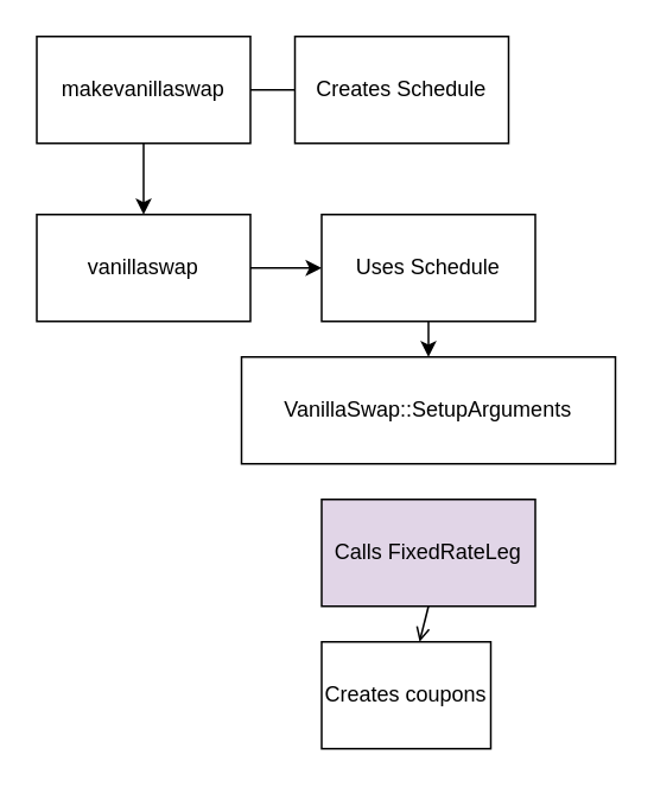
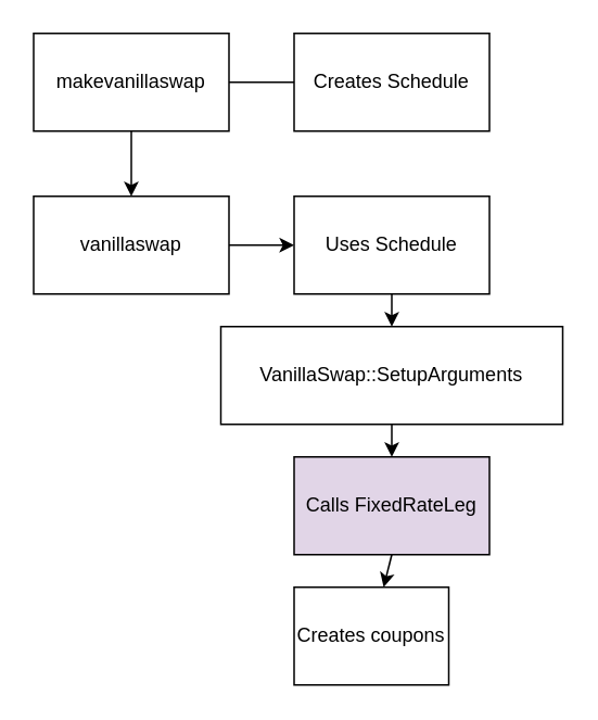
  <mxCell id="0" />
  <mxCell id="1" parent="0" />
  <mxCell id="2" value="&lt;div&gt;makevanillaswap&lt;/div&gt;" style="rounded=0;whiteSpace=wrap;html=1;" parent="1" vertex="1"><mxGeometry x="20" y="20" width="120" height="60" as="geometry" /></mxCell>
  <mxCell id="3" value="" style="endArrow=none;html=1;rounded=0;exitX=1;exitY=0.5;exitDx=0;exitDy=0;" parent="1" source="2" target="4" edge="1"><mxGeometry width="50" height="50" relative="1" as="geometry"><mxPoint x="140" y="79.66" as="sourcePoint" /><mxPoint x="210" y="80" as="targetPoint" /></mxGeometry></mxCell>
- <mxCell id="4" value="&lt;div&gt;Creates Schedule&lt;/div&gt;" style="rounded=0;whiteSpace=wrap;html=1;" parent="1" vertex="1"><mxGeometry x="165" y="20" width="120" height="60" as="geometry" /></mxCell>
+ <mxCell id="4" value="&lt;div&gt;Creates Schedule&lt;/div&gt;" style="rounded=0;whiteSpace=wrap;html=1;" parent="1" vertex="1"><mxGeometry x="180" y="20" width="120" height="60" as="geometry" /></mxCell>
  <mxCell id="5" value="vanillaswap" style="rounded=0;whiteSpace=wrap;html=1;" parent="1" vertex="1"><mxGeometry x="20" y="120" width="120" height="60" as="geometry" /></mxCell>
  <mxCell id="6" value="" style="endArrow=classic;html=1;rounded=0;" parent="1" target="7" edge="1"><mxGeometry width="50" height="50" relative="1" as="geometry"><mxPoint x="140" y="150" as="sourcePoint" /><mxPoint x="210" y="150" as="targetPoint" /></mxGeometry></mxCell>
  <mxCell id="7" value="Uses Schedule" style="rounded=0;whiteSpace=wrap;html=1;" parent="1" vertex="1"><mxGeometry x="180" y="120" width="120" height="60" as="geometry" /></mxCell>
+ <mxCell id="8" value="" style="endArrow=classic;html=1;rounded=0;exitX=0.5;exitY=1;exitDx=0;exitDy=0;" parent="1" source="13" target="9" edge="1"><mxGeometry width="50" height="50" relative="1" as="geometry"><mxPoint x="130" y="110" as="sourcePoint" /><mxPoint x="180" y="60" as="targetPoint" /></mxGeometry></mxCell>
  <mxCell id="9" value="Calls FixedRateLeg" style="rounded=0;whiteSpace=wrap;html=1;fillColor=#e1d5e7;" parent="1" vertex="1"><mxGeometry x="180" y="280" width="120" height="60" as="geometry" /></mxCell>
  <mxCell id="10" value="" style="endArrow=classic;html=1;rounded=0;" parent="1" target="5" edge="1"><mxGeometry width="50" height="50" relative="1" as="geometry"><mxPoint x="80" y="80" as="sourcePoint" /><mxPoint x="130" y="30" as="targetPoint" /></mxGeometry></mxCell>
- <mxCell id="11" value="" style="endArrow=open;html=1;rounded=0;exitX=0.5;exitY=1;exitDx=0;exitDy=0;" parent="1" source="9" target="12" edge="1"><mxGeometry width="50" height="50" relative="1" as="geometry"><mxPoint x="239.66" y="260" as="sourcePoint" /><mxPoint x="239.66" y="320" as="targetPoint" /></mxGeometry></mxCell>
+ <mxCell id="11" value="" style="endArrow=classic;html=1;rounded=0;exitX=0.5;exitY=1;exitDx=0;exitDy=0;" parent="1" source="9" target="12" edge="1"><mxGeometry width="50" height="50" relative="1" as="geometry"><mxPoint x="239.66" y="260" as="sourcePoint" /><mxPoint x="239.66" y="320" as="targetPoint" /></mxGeometry></mxCell>
  <mxCell id="12" value="Creates coupons" style="rounded=0;whiteSpace=wrap;html=1;" parent="1" vertex="1"><mxGeometry x="180" y="360" width="95" height="60" as="geometry" /></mxCell>
  <mxCell id="13" value="VanillaSwap::SetupArguments" style="rounded=0;whiteSpace=wrap;html=1;" vertex="1" parent="1"><mxGeometry x="135" y="200" width="210" height="60" as="geometry" /></mxCell>
  <mxCell id="14" value="" style="endArrow=classic;html=1;rounded=0;" edge="1" parent="1"><mxGeometry width="50" height="50" relative="1" as="geometry"><mxPoint x="240" y="180" as="sourcePoint" /><mxPoint x="240" y="200" as="targetPoint" /></mxGeometry></mxCell>
